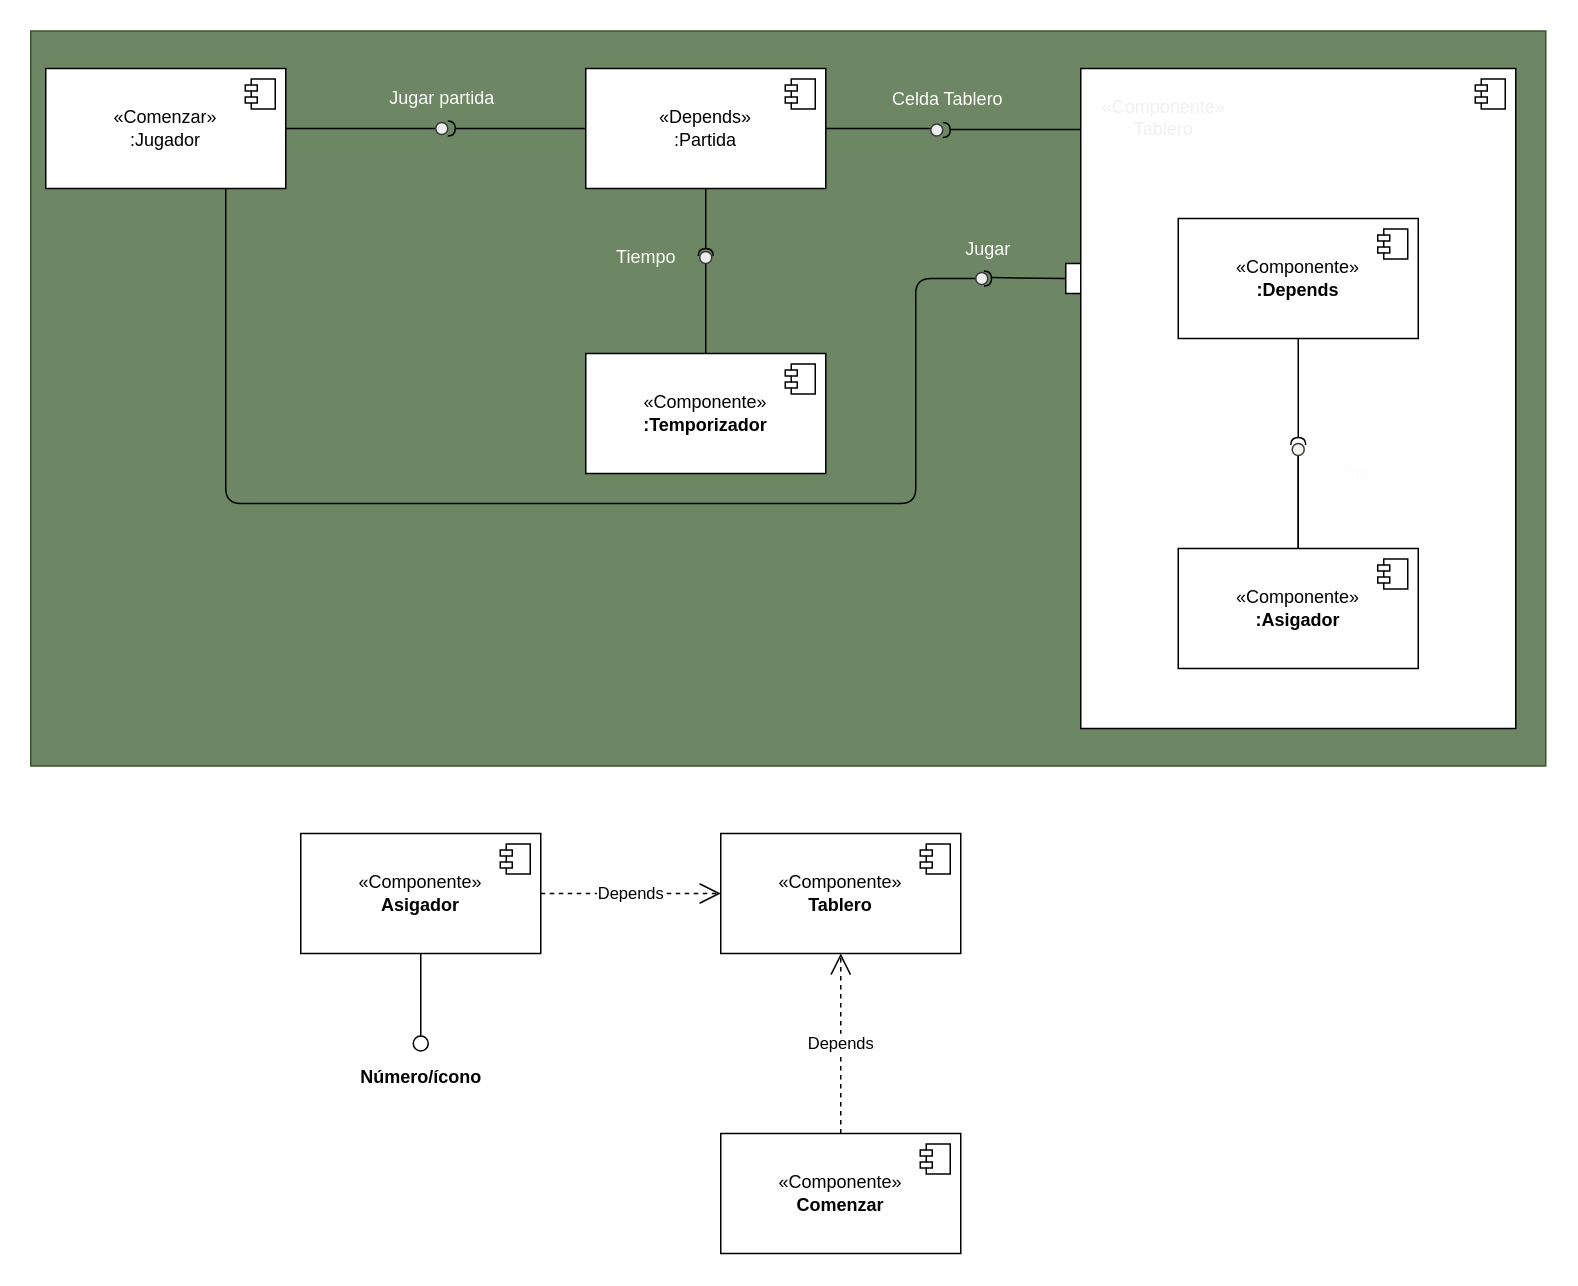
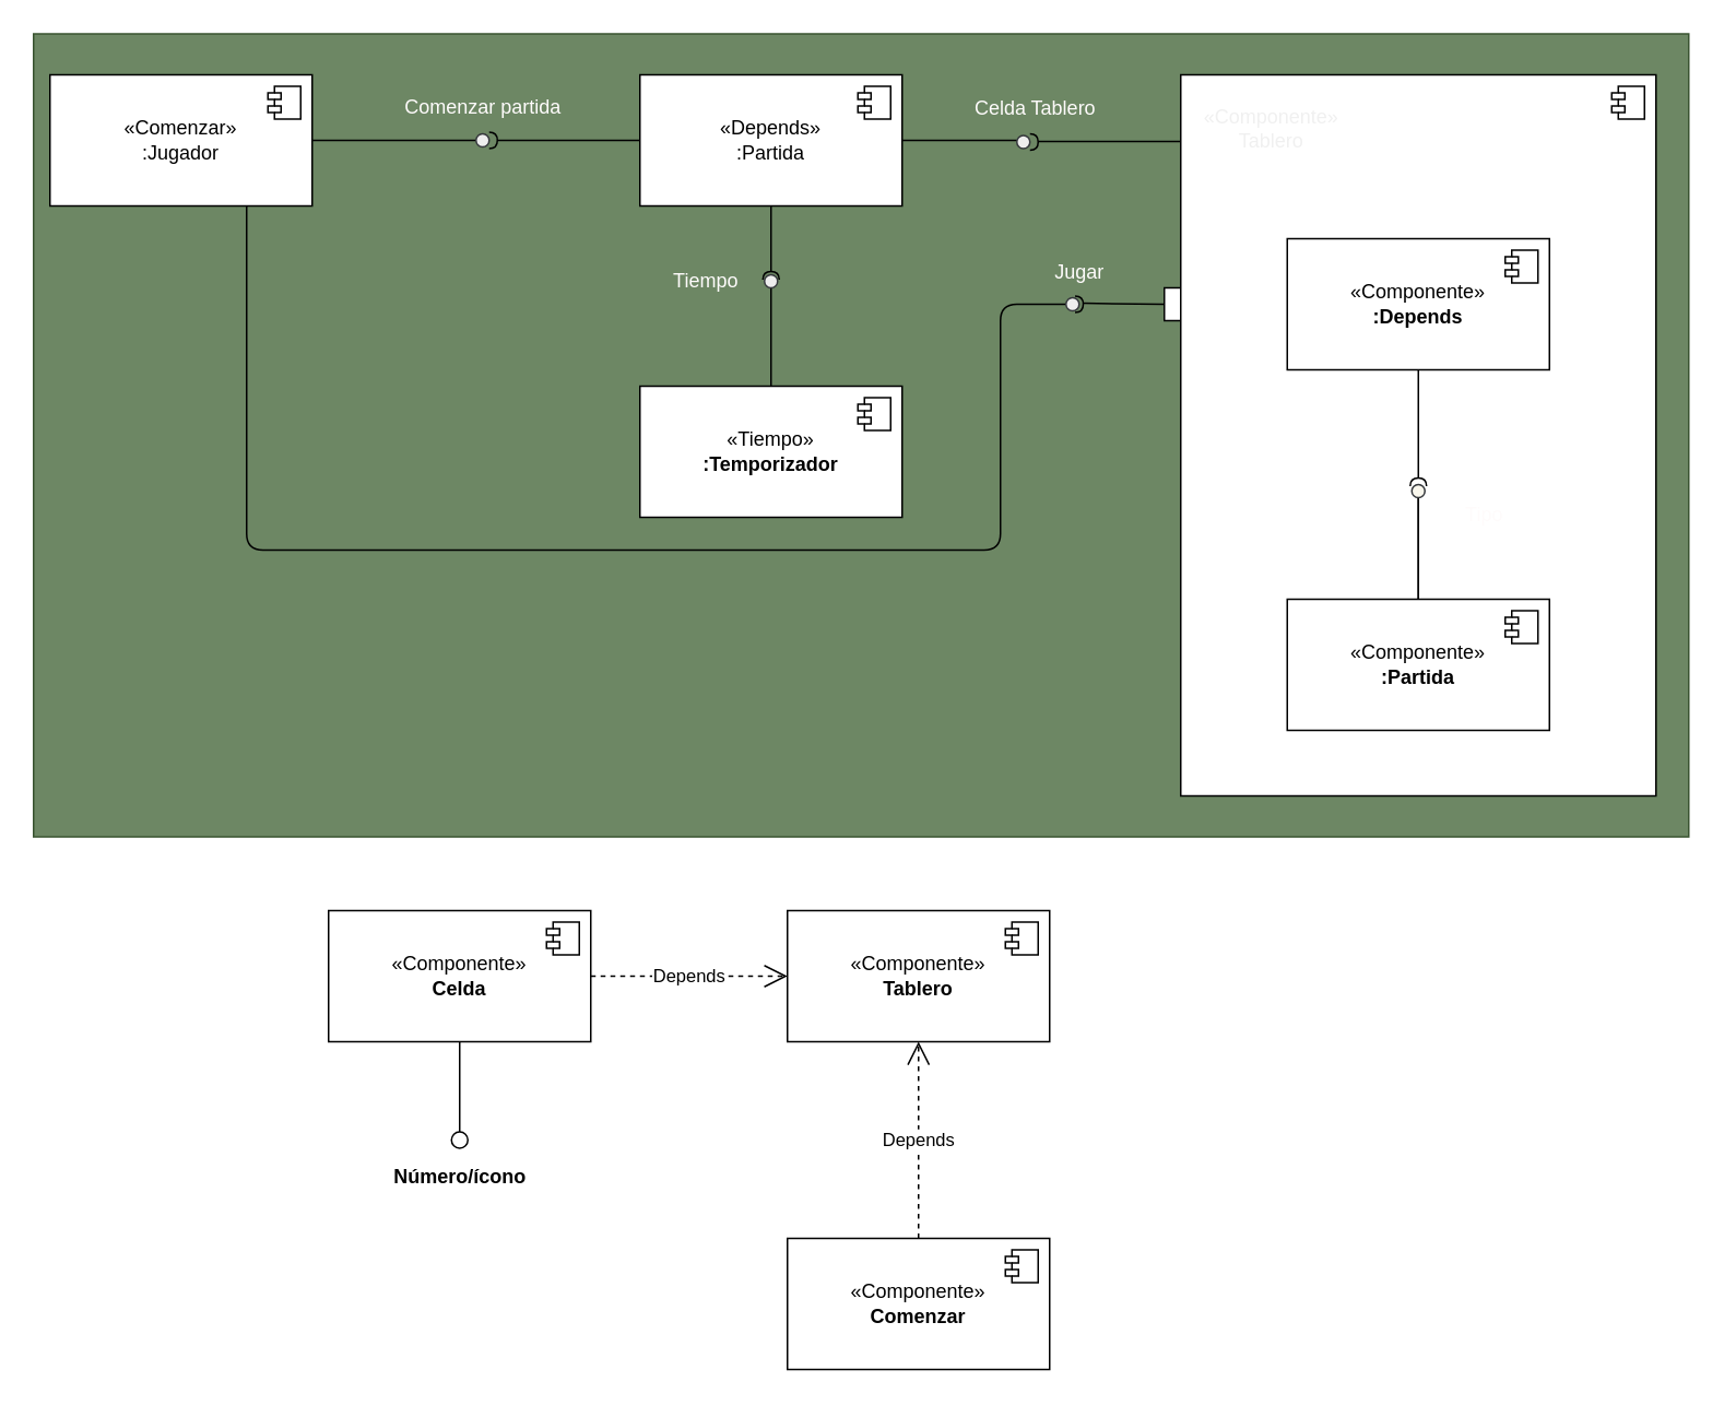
  <mxCell id="0" />
  <mxCell id="1" parent="0" />
  <mxCell id="2" value="" style="rounded=0;whiteSpace=wrap;html=1;fillStyle=auto;strokeColor=#3A5431;fillColor=#6d8764;fontColor=#ffffff;" vertex="1" parent="1"><mxGeometry x="20" y="20" width="1010" height="490" as="geometry" /></mxCell>
- <mxCell id="3" value="«Componente»&lt;br&gt;&lt;b&gt;Asigador&lt;/b&gt;" style="html=1;dropTarget=0;whiteSpace=wrap;" parent="1" vertex="1"><mxGeometry x="200" y="555" width="160" height="80" as="geometry" /></mxCell>
+ <mxCell id="3" value="«Componente»&lt;br&gt;&lt;b&gt;Celda&lt;/b&gt;" style="html=1;dropTarget=0;whiteSpace=wrap;" parent="1" vertex="1"><mxGeometry x="200" y="555" width="160" height="80" as="geometry" /></mxCell>
  <mxCell id="4" value="" style="shape=module;jettyWidth=8;jettyHeight=4;" parent="3" vertex="1"><mxGeometry x="1" width="20" height="20" relative="1" as="geometry"><mxPoint x="-27" y="7" as="offset" /></mxGeometry></mxCell>
  <mxCell id="5" value="«Componente»&lt;br&gt;&lt;b&gt;Tablero&lt;/b&gt;" style="html=1;dropTarget=0;whiteSpace=wrap;" parent="1" vertex="1"><mxGeometry x="480" y="555" width="160" height="80" as="geometry" /></mxCell>
  <mxCell id="6" value="" style="shape=module;jettyWidth=8;jettyHeight=4;" parent="5" vertex="1"><mxGeometry x="1" width="20" height="20" relative="1" as="geometry"><mxPoint x="-27" y="7" as="offset" /></mxGeometry></mxCell>
  <mxCell id="7" value="Depends" style="endArrow=open;endSize=12;dashed=1;html=1;rounded=0;entryX=0;entryY=0.5;entryDx=0;entryDy=0;" parent="1" target="5" edge="1"><mxGeometry width="160" relative="1" as="geometry"><mxPoint x="360" y="595" as="sourcePoint" /><mxPoint x="520" y="594.5" as="targetPoint" /></mxGeometry></mxCell>
  <mxCell id="8" value="«Componente»&lt;br&gt;&lt;b&gt;Comenzar&lt;/b&gt;" style="html=1;dropTarget=0;whiteSpace=wrap;" parent="1" vertex="1"><mxGeometry x="480" y="755" width="160" height="80" as="geometry" /></mxCell>
  <mxCell id="9" value="" style="shape=module;jettyWidth=8;jettyHeight=4;" parent="8" vertex="1"><mxGeometry x="1" width="20" height="20" relative="1" as="geometry"><mxPoint x="-27" y="7" as="offset" /></mxGeometry></mxCell>
  <mxCell id="10" value="Depends" style="endArrow=open;endSize=12;dashed=1;html=1;rounded=0;exitX=0.5;exitY=0;exitDx=0;exitDy=0;entryX=0.5;entryY=1;entryDx=0;entryDy=0;" parent="1" source="8" target="5" edge="1"><mxGeometry width="160" relative="1" as="geometry"><mxPoint x="510" y="695" as="sourcePoint" /><mxPoint x="670" y="695" as="targetPoint" /></mxGeometry></mxCell>
  <mxCell id="11" value="" style="rounded=0;orthogonalLoop=1;jettySize=auto;html=1;endArrow=oval;endFill=0;sketch=0;sourcePerimeterSpacing=0;targetPerimeterSpacing=0;endSize=10;exitX=0.5;exitY=1;exitDx=0;exitDy=0;" parent="1" source="3" edge="1"><mxGeometry relative="1" as="geometry"><mxPoint x="380" y="690" as="sourcePoint" /><mxPoint x="280" y="695" as="targetPoint" /></mxGeometry></mxCell>
  <mxCell id="12" value="Número/ícono" style="text;align=center;fontStyle=1;verticalAlign=middle;spacingLeft=3;spacingRight=3;strokeColor=none;rotatable=0;points=[[0,0.5],[1,0.5]];portConstraint=eastwest;html=1;" parent="1" vertex="1"><mxGeometry x="240" y="705" width="80" height="26" as="geometry" /></mxCell>
  <mxCell id="13" style="edgeStyle=none;html=1;exitX=0.75;exitY=1;exitDx=0;exitDy=0;fontColor=#fefbfb;startArrow=none;startFill=1;endArrow=none;endFill=0;" parent="1" source="38" edge="1"><mxGeometry relative="1" as="geometry"><mxPoint x="650" y="185" as="targetPoint" /><Array as="points" /></mxGeometry></mxCell>
  <mxCell id="14" value="«Comenzar»&lt;br&gt;:Jugador" style="html=1;dropTarget=0;whiteSpace=wrap;" parent="1" vertex="1"><mxGeometry x="30" y="45" width="160" height="80" as="geometry" /></mxCell>
  <mxCell id="15" value="" style="shape=module;jettyWidth=8;jettyHeight=4;" parent="14" vertex="1"><mxGeometry x="1" width="20" height="20" relative="1" as="geometry"><mxPoint x="-27" y="7" as="offset" /></mxGeometry></mxCell>
  <mxCell id="16" value="«Depends»&lt;br&gt;:Partida" style="html=1;dropTarget=0;whiteSpace=wrap;" parent="1" vertex="1"><mxGeometry x="390" y="45" width="160" height="80" as="geometry" /></mxCell>
  <mxCell id="17" value="" style="shape=module;jettyWidth=8;jettyHeight=4;" parent="16" vertex="1"><mxGeometry x="1" width="20" height="20" relative="1" as="geometry"><mxPoint x="-27" y="7" as="offset" /></mxGeometry></mxCell>
  <mxCell id="18" value="" style="edgeStyle=none;html=1;fontColor=#fefbfb;endArrow=none;endFill=0;entryX=1;entryY=0.5;entryDx=0;entryDy=0;" parent="1" target="14" edge="1"><mxGeometry relative="1" as="geometry"><mxPoint x="590" y="335" as="targetPoint" /><mxPoint x="290" y="85" as="sourcePoint" /></mxGeometry></mxCell>
  <mxCell id="19" value="" style="ellipse;html=1;fontSize=11;align=center;fillColor=#eeeeee;points=[];aspect=fixed;resizable=0;verticalAlign=bottom;labelPosition=center;verticalLabelPosition=top;flipH=1;strokeColor=#36393d;" parent="1" vertex="1"><mxGeometry x="290" y="81" width="8" height="8" as="geometry" /></mxCell>
  <mxCell id="20" value="" style="shape=requiredInterface;html=1;fontSize=11;align=center;fillColor=none;points=[];aspect=fixed;resizable=0;verticalAlign=bottom;labelPosition=center;verticalLabelPosition=top;flipH=1;fontColor=none;direction=west;" parent="1" vertex="1"><mxGeometry x="298" y="80" width="5" height="10" as="geometry" /></mxCell>
  <mxCell id="21" value="" style="endArrow=none;html=1;rounded=0;align=center;verticalAlign=top;endFill=0;labelBackgroundColor=none;endSize=2;fontColor=none;exitX=0;exitY=0.5;exitDx=0;exitDy=0;" parent="1" source="16" target="20" edge="1"><mxGeometry relative="1" as="geometry"><mxPoint x="590" y="195" as="sourcePoint" /></mxGeometry></mxCell>
- <mxCell id="22" value="Jugar partida" style="text;html=1;align=center;verticalAlign=middle;resizable=0;points=[];autosize=1;strokeColor=none;fillColor=none;fontColor=#fefbfb;" parent="1" vertex="1"><mxGeometry x="234" y="50" width="120" height="30" as="geometry" /></mxCell>
+ <mxCell id="22" value="Comenzar partida" style="text;html=1;align=center;verticalAlign=middle;resizable=0;points=[];autosize=1;strokeColor=none;fillColor=none;fontColor=#fefbfb;" parent="1" vertex="1"><mxGeometry x="234" y="50" width="120" height="30" as="geometry" /></mxCell>
  <mxCell id="23" value="" style="edgeStyle=none;html=1;fontColor=#fefbfb;endArrow=none;endFill=0;entryX=1;entryY=0.5;entryDx=0;entryDy=0;" parent="1" target="16" edge="1"><mxGeometry relative="1" as="geometry"><mxPoint x="560" y="84.71" as="targetPoint" /><mxPoint x="620" y="85" as="sourcePoint" /></mxGeometry></mxCell>
  <mxCell id="24" value="" style="ellipse;html=1;fontSize=11;align=center;fillColor=#eeeeee;points=[];aspect=fixed;resizable=0;verticalAlign=bottom;labelPosition=center;verticalLabelPosition=top;flipH=1;strokeColor=#36393d;" parent="1" vertex="1"><mxGeometry x="620" y="82" width="8" height="8" as="geometry" /></mxCell>
  <mxCell id="25" value="" style="shape=requiredInterface;html=1;fontSize=11;align=center;fillColor=none;points=[];aspect=fixed;resizable=0;verticalAlign=bottom;labelPosition=center;verticalLabelPosition=top;flipH=1;fontColor=none;direction=west;" parent="1" vertex="1"><mxGeometry x="628" y="81" width="5" height="10" as="geometry" /></mxCell>
  <mxCell id="26" value="" style="endArrow=none;html=1;rounded=0;align=center;verticalAlign=top;endFill=0;labelBackgroundColor=none;endSize=2;fontColor=none;exitX=0;exitY=0.5;exitDx=0;exitDy=0;" parent="1" edge="1"><mxGeometry relative="1" as="geometry"><mxPoint x="720" y="85.71" as="sourcePoint" /><mxPoint x="633" y="85.71" as="targetPoint" /></mxGeometry></mxCell>
  <mxCell id="27" value="Celda Tablero" style="text;html=1;align=center;verticalAlign=middle;resizable=0;points=[];autosize=1;strokeColor=none;fillColor=none;fontColor=#fefbfb;" parent="1" vertex="1"><mxGeometry x="580.5" y="51" width="100" height="30" as="geometry" /></mxCell>
- <mxCell id="28" value="«Componente»&lt;br&gt;&lt;b&gt;:Temporizador&lt;/b&gt;" style="html=1;dropTarget=0;whiteSpace=wrap;" parent="1" vertex="1"><mxGeometry x="390" y="235" width="160" height="80" as="geometry" /></mxCell>
+ <mxCell id="28" value="«Tiempo»&lt;br&gt;&lt;b&gt;:Temporizador&lt;/b&gt;" style="html=1;dropTarget=0;whiteSpace=wrap;" parent="1" vertex="1"><mxGeometry x="390" y="235" width="160" height="80" as="geometry" /></mxCell>
  <mxCell id="29" value="" style="shape=module;jettyWidth=8;jettyHeight=4;" parent="28" vertex="1"><mxGeometry x="1" width="20" height="20" relative="1" as="geometry"><mxPoint x="-27" y="7" as="offset" /></mxGeometry></mxCell>
  <mxCell id="30" value="" style="edgeStyle=none;html=1;fontColor=#fefbfb;endArrow=none;endFill=0;entryX=0.5;entryY=0;entryDx=0;entryDy=0;" parent="1" target="28" edge="1"><mxGeometry relative="1" as="geometry"><mxPoint x="470" y="207" as="targetPoint" /><mxPoint x="470" y="167" as="sourcePoint" /></mxGeometry></mxCell>
  <mxCell id="31" value="" style="ellipse;html=1;fontSize=11;align=center;fillColor=#eeeeee;points=[];aspect=fixed;resizable=0;verticalAlign=bottom;labelPosition=center;verticalLabelPosition=top;flipH=1;strokeColor=#36393d;" parent="1" vertex="1"><mxGeometry x="466" y="167" width="8" height="8" as="geometry" /></mxCell>
  <mxCell id="32" value="" style="endArrow=none;html=1;rounded=0;align=center;verticalAlign=top;endFill=0;labelBackgroundColor=none;endSize=2;fontColor=none;entryX=0.5;entryY=1;entryDx=0;entryDy=0;" parent="1" target="16" edge="1"><mxGeometry relative="1" as="geometry"><mxPoint x="470" y="165" as="sourcePoint" /><mxPoint x="643" y="95.71" as="targetPoint" /></mxGeometry></mxCell>
  <mxCell id="33" value="" style="shape=requiredInterface;html=1;fontSize=11;align=center;fillColor=none;points=[];aspect=fixed;resizable=0;verticalAlign=bottom;labelPosition=center;verticalLabelPosition=top;flipH=1;fontColor=none;direction=north;" parent="1" vertex="1"><mxGeometry x="465" y="165" width="10" height="5" as="geometry" /></mxCell>
  <mxCell id="34" value="Tiempo" style="text;html=1;align=center;verticalAlign=middle;resizable=0;points=[];autosize=1;strokeColor=none;fillColor=none;fontColor=#fefbfb;" parent="1" vertex="1"><mxGeometry x="400" y="156" width="60" height="30" as="geometry" /></mxCell>
  <mxCell id="35" style="edgeStyle=none;html=1;exitX=0;exitY=0.5;exitDx=0;exitDy=0;entryX=0.978;entryY=0.561;entryDx=0;entryDy=0;entryPerimeter=0;fontColor=#fefbfb;startArrow=none;startFill=0;endArrow=none;endFill=0;" parent="1" source="36" target="39" edge="1"><mxGeometry relative="1" as="geometry" /></mxCell>
  <mxCell id="36" value="" style="rounded=0;whiteSpace=wrap;html=1;fontColor=#fefbfb;" parent="1" vertex="1"><mxGeometry x="710" y="175" width="20" height="20" as="geometry" /></mxCell>
  <mxCell id="37" value="" style="edgeStyle=none;html=1;exitX=0.75;exitY=1;exitDx=0;exitDy=0;fontColor=#fefbfb;startArrow=none;startFill=0;endArrow=none;endFill=0;" parent="1" source="14" target="38" edge="1"><mxGeometry relative="1" as="geometry"><mxPoint x="150" y="125" as="sourcePoint" /><mxPoint x="650" y="185" as="targetPoint" /><Array as="points"><mxPoint x="150" y="335" /><mxPoint x="610" y="335" /><mxPoint x="610" y="185" /></Array></mxGeometry></mxCell>
  <mxCell id="38" value="" style="ellipse;html=1;fontSize=11;align=center;fillColor=#eeeeee;points=[];aspect=fixed;resizable=0;verticalAlign=bottom;labelPosition=center;verticalLabelPosition=top;flipH=1;strokeColor=#36393d;" parent="1" vertex="1"><mxGeometry x="650" y="181" width="8" height="8" as="geometry" /></mxCell>
  <mxCell id="39" value="" style="shape=requiredInterface;html=1;fontSize=11;align=center;fillColor=none;points=[];aspect=fixed;resizable=0;verticalAlign=bottom;labelPosition=center;verticalLabelPosition=top;flipH=1;fontColor=none;direction=south;rotation=-90;" parent="1" vertex="1"><mxGeometry x="653" y="182.5" width="10" height="5" as="geometry" /></mxCell>
  <mxCell id="40" value="Jugar" style="text;html=1;align=center;verticalAlign=middle;resizable=0;points=[];autosize=1;strokeColor=none;fillColor=none;fontColor=#fefbfb;" parent="1" vertex="1"><mxGeometry x="633" y="151" width="50" height="30" as="geometry" /></mxCell>
  <mxCell id="41" value="" style="group" parent="1" vertex="1" connectable="0"><mxGeometry x="720" y="45" width="290" height="440" as="geometry" /></mxCell>
  <mxCell id="42" value="" style="html=1;dropTarget=0;whiteSpace=wrap;labelPosition=left;verticalLabelPosition=top;align=right;verticalAlign=bottom;horizontal=1;container=0;" parent="41" vertex="1"><mxGeometry width="290" height="440" as="geometry" /></mxCell>
  <mxCell id="43" value="&lt;span style=&quot;color: rgb(240, 240, 240); text-align: right;&quot;&gt;«Componente»&lt;/span&gt;&lt;br style=&quot;color: rgb(240, 240, 240); text-align: right;&quot;&gt;&lt;span style=&quot;color: rgb(240, 240, 240); text-align: right;&quot;&gt;Tablero&lt;/span&gt;" style="text;html=1;align=center;verticalAlign=middle;resizable=0;points=[];autosize=1;strokeColor=none;fillColor=none;fontColor=none;" parent="41" vertex="1"><mxGeometry y="13.333" width="110" height="40" as="geometry" /></mxCell>
  <mxCell id="44" value="«Componente»&lt;br&gt;&lt;b&gt;:Depends&lt;/b&gt;" style="html=1;dropTarget=0;whiteSpace=wrap;" parent="41" vertex="1"><mxGeometry x="65" y="100" width="160" height="80" as="geometry" /></mxCell>
  <mxCell id="45" value="" style="shape=module;jettyWidth=8;jettyHeight=4;" parent="44" vertex="1"><mxGeometry x="1" width="20" height="20" relative="1" as="geometry"><mxPoint x="-27" y="7" as="offset" /></mxGeometry></mxCell>
- <mxCell id="46" value="«Componente»&lt;br&gt;&lt;b&gt;:Asigador&lt;/b&gt;" style="html=1;dropTarget=0;whiteSpace=wrap;" parent="41" vertex="1"><mxGeometry x="65" y="320" width="160" height="80" as="geometry" /></mxCell>
+ <mxCell id="46" value="«Componente»&lt;br&gt;&lt;b&gt;:Partida&lt;/b&gt;" style="html=1;dropTarget=0;whiteSpace=wrap;" parent="41" vertex="1"><mxGeometry x="65" y="320" width="160" height="80" as="geometry" /></mxCell>
  <mxCell id="47" value="" style="shape=module;jettyWidth=8;jettyHeight=4;" parent="46" vertex="1"><mxGeometry x="1" width="20" height="20" relative="1" as="geometry"><mxPoint x="-27" y="7" as="offset" /></mxGeometry></mxCell>
  <mxCell id="48" value="" style="endArrow=none;html=1;rounded=0;align=center;verticalAlign=top;endFill=0;labelBackgroundColor=none;endSize=2;fontColor=none;exitX=0.5;exitY=0;exitDx=0;exitDy=0;" parent="41" source="46" target="50" edge="1"><mxGeometry relative="1" as="geometry" /></mxCell>
  <mxCell id="49" value="" style="edgeStyle=none;html=1;fontColor=#fefbfb;endArrow=none;endFill=0;" parent="41" source="50" target="46" edge="1"><mxGeometry relative="1" as="geometry" /></mxCell>
  <mxCell id="50" value="" style="ellipse;html=1;fontSize=11;align=center;fillColor=#f9f7ed;points=[];aspect=fixed;resizable=0;verticalAlign=bottom;labelPosition=center;verticalLabelPosition=top;flipH=1;strokeColor=#36393d;" parent="41" vertex="1"><mxGeometry x="141" y="250" width="8" height="8" as="geometry" /></mxCell>
  <mxCell id="51" value="" style="shape=requiredInterface;html=1;fontSize=11;align=center;fillColor=none;points=[];aspect=fixed;resizable=0;verticalAlign=bottom;labelPosition=center;verticalLabelPosition=top;flipH=1;fontColor=none;direction=north;" parent="41" vertex="1"><mxGeometry x="140" y="246" width="10" height="5" as="geometry" /></mxCell>
  <mxCell id="52" value="" style="endArrow=none;html=1;rounded=0;align=center;verticalAlign=top;endFill=0;labelBackgroundColor=none;endSize=2;fontColor=none;exitX=0.5;exitY=1;exitDx=0;exitDy=0;" parent="41" source="44" target="51" edge="1"><mxGeometry relative="1" as="geometry" /></mxCell>
  <mxCell id="53" value="&lt;font color=&quot;#fefbfb&quot;&gt;Tipo&lt;/font&gt;" style="text;html=1;align=center;verticalAlign=middle;resizable=0;points=[];autosize=1;strokeColor=none;fillColor=none;fontColor=none;" parent="41" vertex="1"><mxGeometry x="160" y="254" width="50" height="30" as="geometry" /></mxCell>
  <mxCell id="54" value="" style="shape=module;jettyWidth=8;jettyHeight=4;" parent="41" vertex="1"><mxGeometry x="263" y="7" width="20" height="20" as="geometry"><mxPoint x="-27" y="7" as="offset" /></mxGeometry></mxCell>
